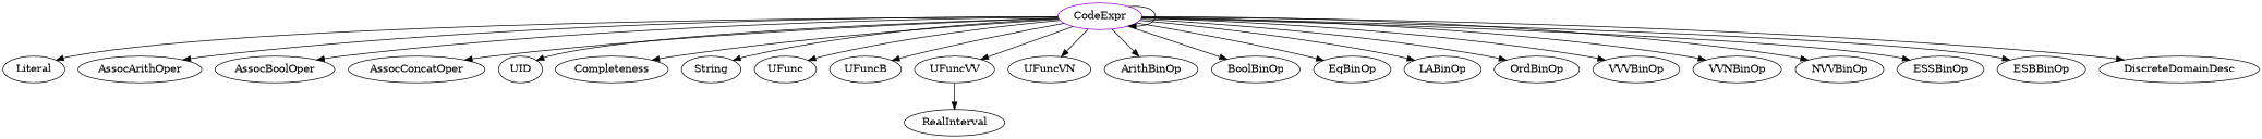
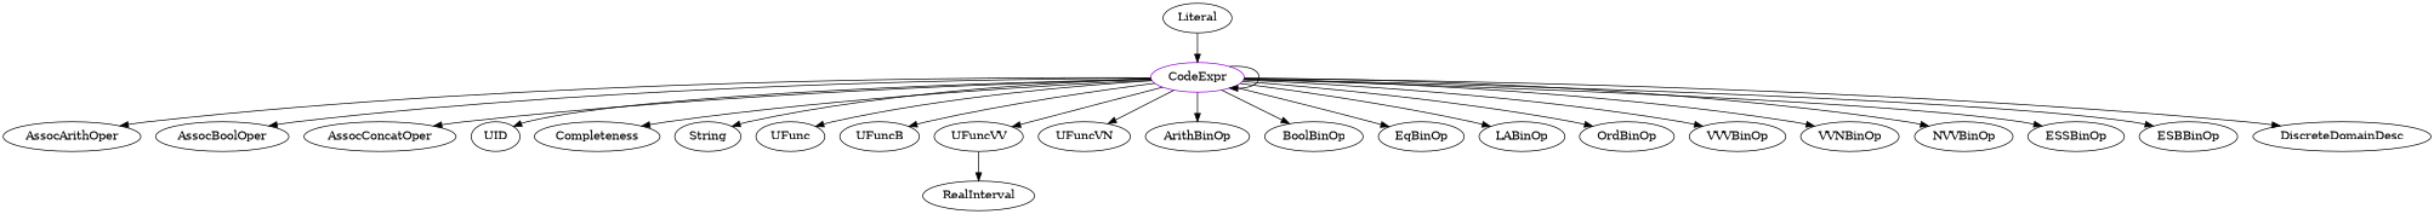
  digraph {
    n1 [color=darkviolet label=CodeExpr shape=oval]
    Literal
    AssocArithOper
    AssocBoolOper
    AssocConcatOper
    UID
    Completeness
    String
    UFunc
    UFuncB
    UFuncVV
    UFuncVN
    ArithBinOp
    BoolBinOp
    EqBinOp
    LABinOp
    OrdBinOp
    VVVBinOp
    VVNBinOp
    NVVBinOp
    ESSBinOp
    ESBBinOp
    DiscreteDomainDesc
    RealInterval
    n1 -> n1
-   n1 -> Literal
+   Literal -> n1
    n1 -> AssocArithOper
    n1 -> AssocBoolOper
    n1 -> AssocConcatOper
    n1 -> UID
    n1 -> Completeness
    n1 -> String
    n1 -> UFunc
    n1 -> UFuncB
    n1 -> UFuncVV
    n1 -> UFuncVN
    n1 -> ArithBinOp
    n1 -> BoolBinOp
    n1 -> EqBinOp
    n1 -> LABinOp
    n1 -> OrdBinOp
    n1 -> VVVBinOp
    n1 -> VVNBinOp
    n1 -> NVVBinOp
    n1 -> ESSBinOp
    n1 -> ESBBinOp
    n1 -> DiscreteDomainDesc
    UFuncVV -> RealInterval
  }
